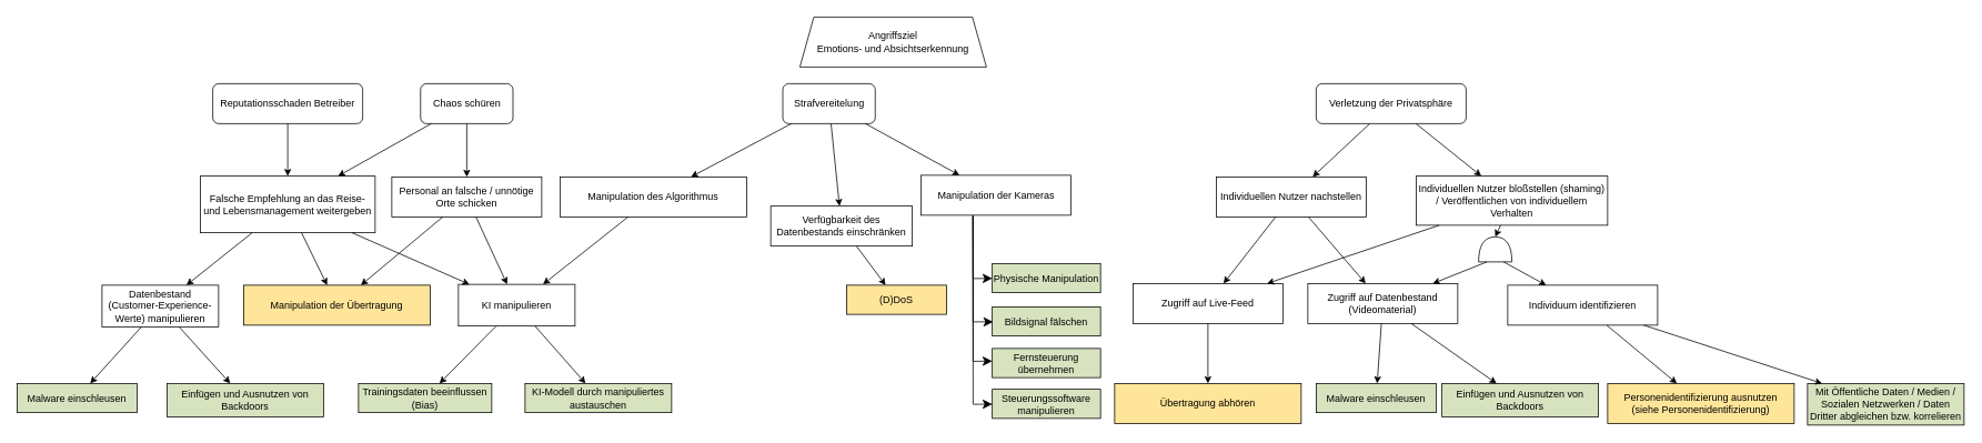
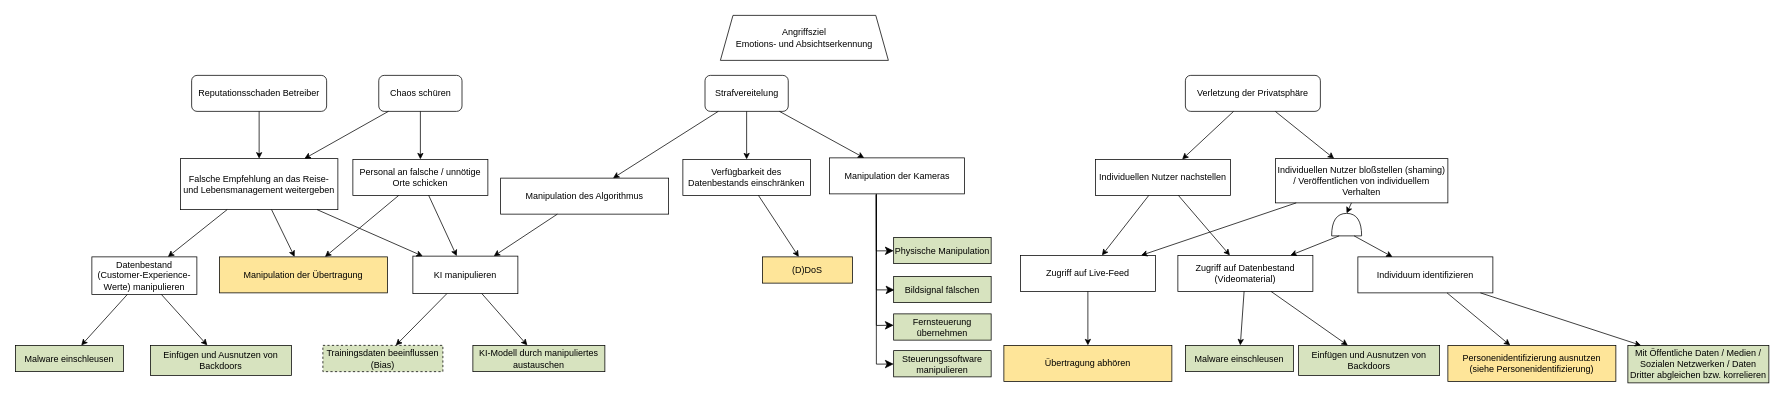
  <mxCell id="0" />
  <mxCell id="1" parent="0" />
  <mxCell id="2" value="Angriffsziel&#10;Emotions- und Absichtserkennung" style="whiteSpace=wrap;shape=trapezoid;size=0.075;" parent="1" vertex="1"><mxGeometry x="960" y="20" width="224" height="60" as="geometry" /></mxCell>
  <mxCell id="3" value="Strafvereitelung" style="verticalAlign=middle;align=center;fillColor=#FFFFFF;gradientColor=none;labelBackgroundColor=none;rounded=1;whiteSpace=wrap;" parent="1" vertex="1"><mxGeometry x="939.5" y="100" width="111" height="48" as="geometry" /></mxCell>
  <mxCell id="4" value="Verletzung der Privatsphäre" style="verticalAlign=middle;align=center;fillColor=#FFFFFF;gradientColor=none;labelBackgroundColor=none;rounded=1;whiteSpace=wrap;" parent="1" vertex="1"><mxGeometry x="1580" y="100" width="180" height="48" as="geometry" /></mxCell>
  <mxCell id="5" value="Individuellen Nutzer nachstellen" style="verticalAlign=middle;align=center;fillColor=#FFFFFF;gradientColor=none;labelBackgroundColor=none;rounded=0;whiteSpace=wrap;" parent="1" vertex="1"><mxGeometry x="1460" y="212" width="180" height="48" as="geometry" /></mxCell>
  <mxCell id="6" value="Manipulation der Kameras" style="verticalAlign=middle;align=center;fillColor=#FFFFFF;gradientColor=none;labelBackgroundColor=none;rounded=0;whiteSpace=wrap;" parent="1" vertex="1"><mxGeometry x="1105.5" y="210" width="180" height="48" as="geometry" /></mxCell>
- <mxCell id="7" value="Verfügbarkeit des Datenbestands einschränken" style="verticalAlign=middle;align=center;fillColor=#FFFFFF;gradientColor=none;labelBackgroundColor=none;rounded=0;whiteSpace=wrap;" parent="1" vertex="1"><mxGeometry x="925" y="247" width="170" height="48" as="geometry" /></mxCell>
+ <mxCell id="7" value="Verfügbarkeit des Datenbestands einschränken" style="verticalAlign=middle;align=center;fillColor=#FFFFFF;gradientColor=none;labelBackgroundColor=none;rounded=0;whiteSpace=wrap;" parent="1" vertex="1"><mxGeometry x="910" y="212" width="170" height="48" as="geometry" /></mxCell>
  <mxCell id="8" value="Physische Manipulation" style="verticalAlign=middle;align=center;fillColor=#d7e3bf;gradientColor=none;labelBackgroundColor=none;rounded=0;whiteSpace=wrap;" parent="1" vertex="1"><mxGeometry x="1191.04" y="316" width="130" height="35" as="geometry" /></mxCell>
  <mxCell id="9" value="Fernsteuerung übernehmen" style="verticalAlign=middle;align=center;fillColor=#d7e3bf;gradientColor=none;labelBackgroundColor=none;rounded=0;whiteSpace=wrap;" parent="1" vertex="1"><mxGeometry x="1191.04" y="418" width="130" height="35" as="geometry" /></mxCell>
  <mxCell id="10" value="Bildsignal fälschen" style="verticalAlign=middle;align=center;fillColor=#d7e3bf;gradientColor=none;labelBackgroundColor=none;rounded=0;whiteSpace=wrap;" parent="1" vertex="1"><mxGeometry x="1191.04" y="368" width="130" height="35" as="geometry" /></mxCell>
  <mxCell id="11" value="Steuerungssoftware manipulieren" style="verticalAlign=middle;align=center;fillColor=#d7e3bf;gradientColor=none;labelBackgroundColor=none;rounded=0;whiteSpace=wrap;" parent="1" vertex="1"><mxGeometry x="1191.04" y="467" width="130" height="35" as="geometry" /></mxCell>
  <mxCell id="12" style="edgeStyle=none;startArrow=none;endArrow=classic;startSize=9;endSize=9;spacingTop=0;spacingBottom=0;spacingLeft=0;spacingRight=0;verticalAlign=middle;labelBackgroundColor=#ffffff;rounded=0;exitX=0.368;exitY=1.017;exitDx=0;exitDy=0;exitPerimeter=0;endFill=1;" parent="1" target="8" edge="1"><mxGeometry relative="1" as="geometry"><mxPoint x="4" as="offset" /><Array as="points"><mxPoint x="1168" y="334" /></Array><mxPoint x="1167.74" y="258.816" as="sourcePoint" /><mxPoint x="1187.04" y="334" as="targetPoint" /></mxGeometry></mxCell>
  <mxCell id="13" style="edgeStyle=none;startArrow=none;endArrow=classic;startSize=9;endSize=9;spacingTop=0;spacingBottom=0;spacingLeft=0;spacingRight=0;verticalAlign=middle;labelBackgroundColor=#ffffff;rounded=0;endFill=1;exitX=0.346;exitY=1.017;exitDx=0;exitDy=0;exitPerimeter=0;" parent="1" source="6" target="11" edge="1"><mxGeometry relative="1" as="geometry"><mxPoint x="-5" as="offset" /><Array as="points"><mxPoint x="1168" y="485" /></Array><mxPoint x="1180.04" y="260" as="targetPoint" /></mxGeometry></mxCell>
  <mxCell id="14" style="edgeStyle=none;startArrow=none;endArrow=classic;startSize=9;endSize=9;spacingTop=0;spacingBottom=0;spacingLeft=0;spacingRight=0;verticalAlign=middle;labelBackgroundColor=#ffffff;rounded=0;entryX=0;entryY=0.514;entryDx=0;entryDy=0;entryPerimeter=0;endFill=1;" parent="1" edge="1"><mxGeometry relative="1" as="geometry"><mxPoint x="4" as="offset" /><Array as="points"><mxPoint x="1168" y="386" /></Array><mxPoint x="1168" y="259" as="sourcePoint" /><mxPoint x="1192.04" y="386" as="targetPoint" /></mxGeometry></mxCell>
  <mxCell id="15" style="edgeStyle=none;startArrow=none;endArrow=classic;startSize=9;endSize=9;spacingTop=0;spacingBottom=0;spacingLeft=0;spacingRight=0;verticalAlign=middle;labelBackgroundColor=#ffffff;rounded=0;exitX=0.275;exitY=1;exitDx=0;exitDy=0;exitPerimeter=0;entryX=0;entryY=0.434;entryDx=0;entryDy=0;entryPerimeter=0;endFill=1;" parent="1" target="9" edge="1"><mxGeometry relative="1" as="geometry"><mxPoint x="4" as="offset" /><Array as="points"><mxPoint x="1168" y="358" /><mxPoint x="1168.04" y="433.43" /></Array><mxPoint x="1168.04" y="258" as="sourcePoint" /><mxPoint x="1179.04" y="433" as="targetPoint" /></mxGeometry></mxCell>
  <mxCell id="16" value="" style="endArrow=classic;rounded=0;" parent="1" source="3" target="6" edge="1"><mxGeometry width="50" height="50" relative="1" as="geometry"><mxPoint x="570" y="440" as="sourcePoint" /><mxPoint x="620" y="390" as="targetPoint" /></mxGeometry></mxCell>
  <mxCell id="17" value="" style="endArrow=classic;rounded=0;" parent="1" source="4" target="5" edge="1"><mxGeometry width="50" height="50" relative="1" as="geometry"><mxPoint x="1205.5" y="158" as="sourcePoint" /><mxPoint x="1205.5" y="220" as="targetPoint" /></mxGeometry></mxCell>
  <mxCell id="18" value="" style="endArrow=classic;rounded=0;" parent="1" source="3" target="7" edge="1"><mxGeometry width="50" height="50" relative="1" as="geometry"><mxPoint x="1470" y="158" as="sourcePoint" /><mxPoint x="1470" y="220" as="targetPoint" /></mxGeometry></mxCell>
  <mxCell id="19" value="(D)DoS" style="verticalAlign=middle;align=center;fillColor=#fee599;gradientColor=none;labelBackgroundColor=none;rounded=0;whiteSpace=wrap;" parent="1" vertex="1"><mxGeometry x="1016" y="342" width="120" height="35" as="geometry" /></mxCell>
  <mxCell id="20" value="" style="endArrow=classic;rounded=0;" parent="1" source="7" target="19" edge="1"><mxGeometry width="50" height="50" relative="1" as="geometry"><mxPoint x="990" y="158" as="sourcePoint" /><mxPoint x="990" y="230" as="targetPoint" /></mxGeometry></mxCell>
  <mxCell id="21" value="Zugriff auf Live-Feed" style="verticalAlign=middle;align=center;fillColor=#FFFFFF;gradientColor=none;labelBackgroundColor=none;rounded=0;whiteSpace=wrap;" parent="1" vertex="1"><mxGeometry x="1360" y="340" width="180" height="48" as="geometry" /></mxCell>
  <mxCell id="22" value="Zugriff auf Datenbestand (Videomaterial)" style="verticalAlign=middle;align=center;fillColor=#FFFFFF;gradientColor=none;labelBackgroundColor=none;rounded=0;whiteSpace=wrap;" parent="1" vertex="1"><mxGeometry x="1570" y="340" width="180" height="48" as="geometry" /></mxCell>
  <mxCell id="23" value="" style="endArrow=classic;rounded=0;" parent="1" source="5" target="21" edge="1"><mxGeometry width="50" height="50" relative="1" as="geometry"><mxPoint x="1470" y="158" as="sourcePoint" /><mxPoint x="1470" y="220" as="targetPoint" /></mxGeometry></mxCell>
  <mxCell id="24" value="" style="endArrow=classic;rounded=0;" parent="1" source="5" target="22" edge="1"><mxGeometry width="50" height="50" relative="1" as="geometry"><mxPoint x="1468.154" y="268" as="sourcePoint" /><mxPoint x="1461.846" y="350" as="targetPoint" /></mxGeometry></mxCell>
  <mxCell id="25" value="Reputationsschaden Betreiber" style="verticalAlign=middle;align=center;fillColor=#FFFFFF;gradientColor=none;labelBackgroundColor=none;rounded=1;whiteSpace=wrap;" parent="1" vertex="1"><mxGeometry x="255" y="100" width="180" height="48" as="geometry" /></mxCell>
  <mxCell id="26" value="Falsche Empfehlung an das Reise- und Lebensmanagement weitergeben" style="verticalAlign=middle;align=center;fillColor=#FFFFFF;gradientColor=none;labelBackgroundColor=none;rounded=0;whiteSpace=wrap;" parent="1" vertex="1"><mxGeometry x="240" y="211" width="210" height="68" as="geometry" /></mxCell>
  <mxCell id="27" value="" style="endArrow=classic;rounded=0;" parent="1" source="25" target="26" edge="1"><mxGeometry width="50" height="50" relative="1" as="geometry"><mxPoint x="938.391" y="158" as="sourcePoint" /><mxPoint x="876.109" y="220" as="targetPoint" /></mxGeometry></mxCell>
  <mxCell id="28" value="KI manipulieren" style="verticalAlign=middle;align=center;fillColor=#FFFFFF;gradientColor=none;labelBackgroundColor=none;rounded=0;whiteSpace=wrap;" parent="1" vertex="1"><mxGeometry x="550" y="341" width="140" height="50" as="geometry" /></mxCell>
  <mxCell id="29" value="Datenbestand (Customer-Experience-Werte) manipulieren" style="verticalAlign=middle;align=center;fillColor=#FFFFFF;gradientColor=none;labelBackgroundColor=none;rounded=0;whiteSpace=wrap;" parent="1" vertex="1"><mxGeometry x="122" y="342" width="140" height="50" as="geometry" /></mxCell>
  <mxCell id="30" value="" style="endArrow=classic;rounded=0;" parent="1" source="26" target="29" edge="1"><mxGeometry width="50" height="50" relative="1" as="geometry"><mxPoint x="577" y="158" as="sourcePoint" /><mxPoint x="577" y="222" as="targetPoint" /></mxGeometry></mxCell>
  <mxCell id="31" value="" style="endArrow=classic;rounded=0;" parent="1" source="26" target="39" edge="1"><mxGeometry width="50" height="50" relative="1" as="geometry"><mxPoint x="587" y="168" as="sourcePoint" /><mxPoint x="442" y="330" as="targetPoint" /></mxGeometry></mxCell>
  <mxCell id="32" value="" style="endArrow=classic;rounded=0;" parent="1" source="26" target="28" edge="1"><mxGeometry width="50" height="50" relative="1" as="geometry"><mxPoint x="597" y="178" as="sourcePoint" /><mxPoint x="612" y="410" as="targetPoint" /></mxGeometry></mxCell>
  <mxCell id="33" value="Chaos schüren" style="verticalAlign=middle;align=center;fillColor=#FFFFFF;gradientColor=none;labelBackgroundColor=none;rounded=1;whiteSpace=wrap;" parent="1" vertex="1"><mxGeometry x="504.5" y="100" width="111" height="48" as="geometry" /></mxCell>
  <mxCell id="34" value="Personal an falsche / unnötige Orte schicken" style="verticalAlign=middle;align=center;fillColor=#FFFFFF;gradientColor=none;labelBackgroundColor=none;rounded=0;whiteSpace=wrap;" parent="1" vertex="1"><mxGeometry x="470" y="212" width="180" height="48" as="geometry" /></mxCell>
  <mxCell id="35" value="" style="endArrow=classic;rounded=0;" parent="1" source="34" target="28" edge="1"><mxGeometry width="50" height="50" relative="1" as="geometry"><mxPoint x="522" y="470" as="sourcePoint" /><mxPoint x="572" y="420" as="targetPoint" /></mxGeometry></mxCell>
- <mxCell id="36" value="Trainingsdaten beeinflussen (Bias)" style="verticalAlign=middle;align=center;fillColor=#d7e3bf;gradientColor=none;labelBackgroundColor=none;rounded=0;whiteSpace=wrap;" parent="1" vertex="1"><mxGeometry x="430" y="460" width="160" height="35" as="geometry" /></mxCell>
+ <mxCell id="36" value="Trainingsdaten beeinflussen (Bias)" style="verticalAlign=middle;align=center;fillColor=#d7e3bf;gradientColor=none;labelBackgroundColor=none;rounded=0;whiteSpace=wrap;dashed=1;" parent="1" vertex="1"><mxGeometry x="430" y="460" width="160" height="35" as="geometry" /></mxCell>
  <mxCell id="37" value="KI-Modell durch manipuliertes austauschen" style="verticalAlign=middle;align=center;fillColor=#d7e3bf;gradientColor=none;labelBackgroundColor=none;rounded=0;whiteSpace=wrap;" parent="1" vertex="1"><mxGeometry x="630" y="460" width="176" height="35" as="geometry" /></mxCell>
  <mxCell id="38" value="" style="endArrow=classic;rounded=0;" parent="1" source="33" target="34" edge="1"><mxGeometry width="50" height="50" relative="1" as="geometry"><mxPoint x="182" y="264.942" as="sourcePoint" /><mxPoint x="542" y="348.712" as="targetPoint" /></mxGeometry></mxCell>
  <mxCell id="39" value="Manipulation der Übertragung" style="verticalAlign=middle;align=center;fillColor=#fee599;gradientColor=none;labelBackgroundColor=none;rounded=0;whiteSpace=wrap;" parent="1" vertex="1"><mxGeometry x="292" y="342" width="224" height="48" as="geometry" /></mxCell>
  <mxCell id="40" value="" style="endArrow=classic;rounded=0;" parent="1" source="28" target="36" edge="1"><mxGeometry width="50" height="50" relative="1" as="geometry"><mxPoint x="639.6" y="279" as="sourcePoint" /><mxPoint x="619.188" y="350" as="targetPoint" /></mxGeometry></mxCell>
  <mxCell id="41" value="" style="endArrow=classic;rounded=0;" parent="1" source="28" target="37" edge="1"><mxGeometry width="50" height="50" relative="1" as="geometry"><mxPoint x="589.682" y="400" as="sourcePoint" /><mxPoint x="523.622" y="474" as="targetPoint" /></mxGeometry></mxCell>
  <mxCell id="42" value="Übertragung abhören" style="verticalAlign=middle;align=center;fillColor=#fee599;gradientColor=none;labelBackgroundColor=none;rounded=0;whiteSpace=wrap;" parent="1" vertex="1"><mxGeometry x="1338" y="460" width="224" height="48" as="geometry" /></mxCell>
  <mxCell id="43" value="" style="endArrow=classic;rounded=0;" parent="1" source="21" target="42" edge="1"><mxGeometry width="50" height="50" relative="1" as="geometry"><mxPoint x="1541.25" y="270" as="sourcePoint" /><mxPoint x="1478.75" y="350" as="targetPoint" /></mxGeometry></mxCell>
- <mxCell id="44" value="Manipulation des Algorithmus" style="verticalAlign=middle;align=center;fillColor=#FFFFFF;gradientColor=none;labelBackgroundColor=none;rounded=0;whiteSpace=wrap;" parent="1" vertex="1"><mxGeometry x="672" y="212" width="224" height="48" as="geometry" /></mxCell>
+ <mxCell id="44" value="Manipulation des Algorithmus" style="verticalAlign=middle;align=center;fillColor=#FFFFFF;gradientColor=none;labelBackgroundColor=none;rounded=0;whiteSpace=wrap;" parent="1" vertex="1"><mxGeometry x="667" y="237" width="224" height="48" as="geometry" /></mxCell>
  <mxCell id="45" value="" style="endArrow=classic;rounded=0;" parent="1" source="3" target="44" edge="1"><mxGeometry width="50" height="50" relative="1" as="geometry"><mxPoint x="1072.179" y="158" as="sourcePoint" /><mxPoint x="1023.321" y="222" as="targetPoint" /></mxGeometry></mxCell>
  <mxCell id="46" value="" style="endArrow=classic;rounded=0;" parent="1" source="44" target="28" edge="1"><mxGeometry width="50" height="50" relative="1" as="geometry"><mxPoint x="1082.179" y="168" as="sourcePoint" /><mxPoint x="1033.321" y="232" as="targetPoint" /></mxGeometry></mxCell>
  <mxCell id="47" value="" style="endArrow=classic;rounded=0;" parent="1" source="33" target="26" edge="1"><mxGeometry width="50" height="50" relative="1" as="geometry"><mxPoint x="451.525" y="289" as="sourcePoint" /><mxPoint x="620" y="348.343" as="targetPoint" /></mxGeometry></mxCell>
  <mxCell id="48" value="" style="endArrow=classic;rounded=0;" parent="1" source="34" target="39" edge="1"><mxGeometry width="50" height="50" relative="1" as="geometry"><mxPoint x="581.077" y="270" as="sourcePoint" /><mxPoint x="618.462" y="351" as="targetPoint" /></mxGeometry></mxCell>
  <mxCell id="49" value="Einfügen und Ausnutzen von Backdoors" style="verticalAlign=middle;align=center;fillColor=#d7e3bf;gradientColor=none;labelBackgroundColor=none;rounded=0;whiteSpace=wrap;" parent="1" vertex="1"><mxGeometry x="200" y="460" width="188" height="40" as="geometry" /></mxCell>
  <mxCell id="50" value="Malware einschleusen" style="verticalAlign=middle;align=center;fillColor=#d7e3bf;gradientColor=none;labelBackgroundColor=none;rounded=0;whiteSpace=wrap;" parent="1" vertex="1"><mxGeometry x="20" y="460" width="144" height="35" as="geometry" /></mxCell>
  <mxCell id="51" value="Einfügen und Ausnutzen von Backdoors" style="verticalAlign=middle;align=center;fillColor=#d7e3bf;gradientColor=none;labelBackgroundColor=none;rounded=0;whiteSpace=wrap;" parent="1" vertex="1"><mxGeometry x="1731" y="460" width="188" height="40" as="geometry" /></mxCell>
  <mxCell id="52" value="Malware einschleusen" style="verticalAlign=middle;align=center;fillColor=#d7e3bf;gradientColor=none;labelBackgroundColor=none;rounded=0;whiteSpace=wrap;" parent="1" vertex="1"><mxGeometry x="1580" y="460" width="144" height="35" as="geometry" /></mxCell>
  <mxCell id="53" value="" style="endArrow=classic;rounded=0;" parent="1" source="22" target="52" edge="1"><mxGeometry width="50" height="50" relative="1" as="geometry"><mxPoint x="1460" y="398" as="sourcePoint" /><mxPoint x="1460" y="461" as="targetPoint" /></mxGeometry></mxCell>
  <mxCell id="54" value="" style="endArrow=classic;rounded=0;" parent="1" source="22" target="51" edge="1"><mxGeometry width="50" height="50" relative="1" as="geometry"><mxPoint x="1470" y="408" as="sourcePoint" /><mxPoint x="1470" y="471" as="targetPoint" /></mxGeometry></mxCell>
  <mxCell id="55" value="" style="endArrow=classic;rounded=0;" parent="1" source="29" target="50" edge="1"><mxGeometry width="50" height="50" relative="1" as="geometry"><mxPoint x="312.361" y="289" as="sourcePoint" /><mxPoint x="233.352" y="352" as="targetPoint" /></mxGeometry></mxCell>
  <mxCell id="56" value="" style="endArrow=classic;rounded=0;" parent="1" source="29" target="49" edge="1"><mxGeometry width="50" height="50" relative="1" as="geometry"><mxPoint x="322.361" y="299" as="sourcePoint" /><mxPoint x="243.352" y="362" as="targetPoint" /></mxGeometry></mxCell>
  <mxCell id="57" value="Individuellen Nutzer bloßstellen (shaming) / Veröffentlichen von individuellem Verhalten" style="verticalAlign=middle;align=center;fillColor=#FFFFFF;gradientColor=none;labelBackgroundColor=none;rounded=0;whiteSpace=wrap;" parent="1" vertex="1"><mxGeometry x="1700" y="211" width="230" height="59" as="geometry" /></mxCell>
  <mxCell id="58" value="" style="endArrow=classic;rounded=0;" parent="1" source="4" target="57" edge="1"><mxGeometry width="50" height="50" relative="1" as="geometry"><mxPoint x="1560" y="158" as="sourcePoint" /><mxPoint x="1560" y="222" as="targetPoint" /></mxGeometry></mxCell>
  <mxCell id="59" value="" style="endArrow=classic;rounded=0;" parent="1" source="57" target="21" edge="1"><mxGeometry width="50" height="50" relative="1" as="geometry"><mxPoint x="1580.625" y="270" as="sourcePoint" /><mxPoint x="1649.375" y="350" as="targetPoint" /></mxGeometry></mxCell>
  <mxCell id="60" value="Individuum identifizieren" style="verticalAlign=middle;align=center;fillColor=#FFFFFF;gradientColor=none;labelBackgroundColor=none;rounded=0;whiteSpace=wrap;" parent="1" vertex="1"><mxGeometry x="1810" y="342" width="180" height="48" as="geometry" /></mxCell>
  <mxCell id="61" value="" style="shape=or;whiteSpace=wrap;rotation=-90;" parent="1" vertex="1"><mxGeometry x="1780" y="279" width="30" height="40" as="geometry" /></mxCell>
  <mxCell id="62" value="" style="endArrow=classic;rounded=0;exitX=0;exitY=0.75;exitDx=0;exitDy=0;exitPerimeter=0;" parent="1" source="61" target="60" edge="1"><mxGeometry width="50" height="50" relative="1" as="geometry"><mxPoint x="1737.814" y="280" as="sourcePoint" /><mxPoint x="1530.931" y="350" as="targetPoint" /></mxGeometry></mxCell>
  <mxCell id="63" value="" style="endArrow=classic;rounded=0;exitX=0;exitY=0.25;exitDx=0;exitDy=0;exitPerimeter=0;" parent="1" source="61" target="22" edge="1"><mxGeometry width="50" height="50" relative="1" as="geometry"><mxPoint x="1747.814" y="290" as="sourcePoint" /><mxPoint x="1540.931" y="360" as="targetPoint" /></mxGeometry></mxCell>
  <mxCell id="64" value="" style="endArrow=classic;rounded=0;entryX=1;entryY=0.5;entryDx=0;entryDy=0;entryPerimeter=0;" parent="1" source="57" target="61" edge="1"><mxGeometry width="50" height="50" relative="1" as="geometry"><mxPoint x="1757.814" y="300" as="sourcePoint" /><mxPoint x="1550.931" y="370" as="targetPoint" /></mxGeometry></mxCell>
  <mxCell id="65" value="Personenidentifizierung ausnutzen&#10;(siehe Personenidentifizierung)" style="verticalAlign=middle;align=center;fillColor=#fee599;gradientColor=none;labelBackgroundColor=none;rounded=0;whiteSpace=wrap;" parent="1" vertex="1"><mxGeometry x="1930" y="460" width="224" height="48" as="geometry" /></mxCell>
  <mxCell id="66" value="" style="endArrow=classic;rounded=0;" parent="1" source="60" target="65" edge="1"><mxGeometry width="50" height="50" relative="1" as="geometry"><mxPoint x="1815" y="324" as="sourcePoint" /><mxPoint x="1866.154" y="352" as="targetPoint" /></mxGeometry></mxCell>
  <mxCell id="67" value="Mit Öffentliche Daten / Medien / Sozialen Netzwerken / Daten Dritter abgleichen bzw. korrelieren" style="verticalAlign=middle;align=center;fillColor=#d7e3bf;gradientColor=none;labelBackgroundColor=none;rounded=0;whiteSpace=wrap;" parent="1" vertex="1"><mxGeometry x="2170" y="460" width="188" height="50" as="geometry" /></mxCell>
  <mxCell id="68" value="" style="endArrow=classic;rounded=0;" parent="1" source="60" target="67" edge="1"><mxGeometry width="50" height="50" relative="1" as="geometry"><mxPoint x="1938.881" y="400" as="sourcePoint" /><mxPoint x="2023.119" y="470" as="targetPoint" /></mxGeometry></mxCell>
